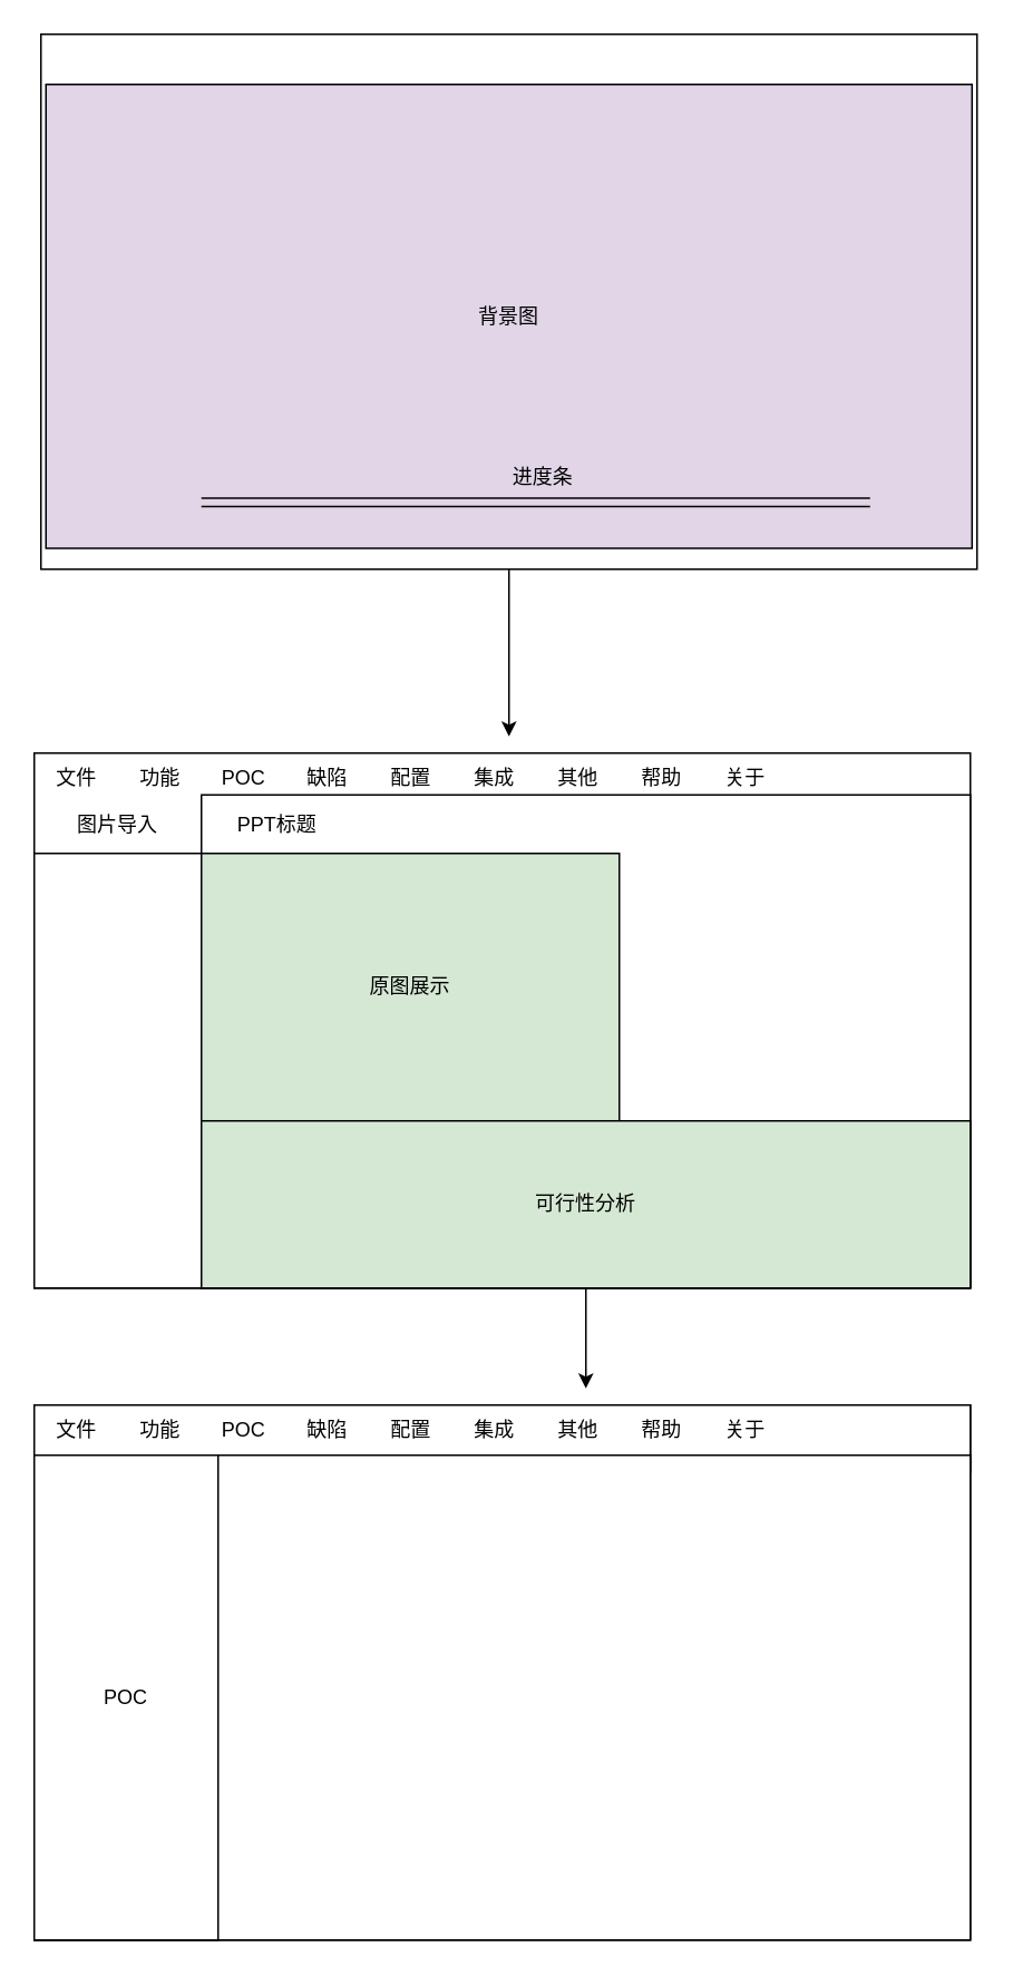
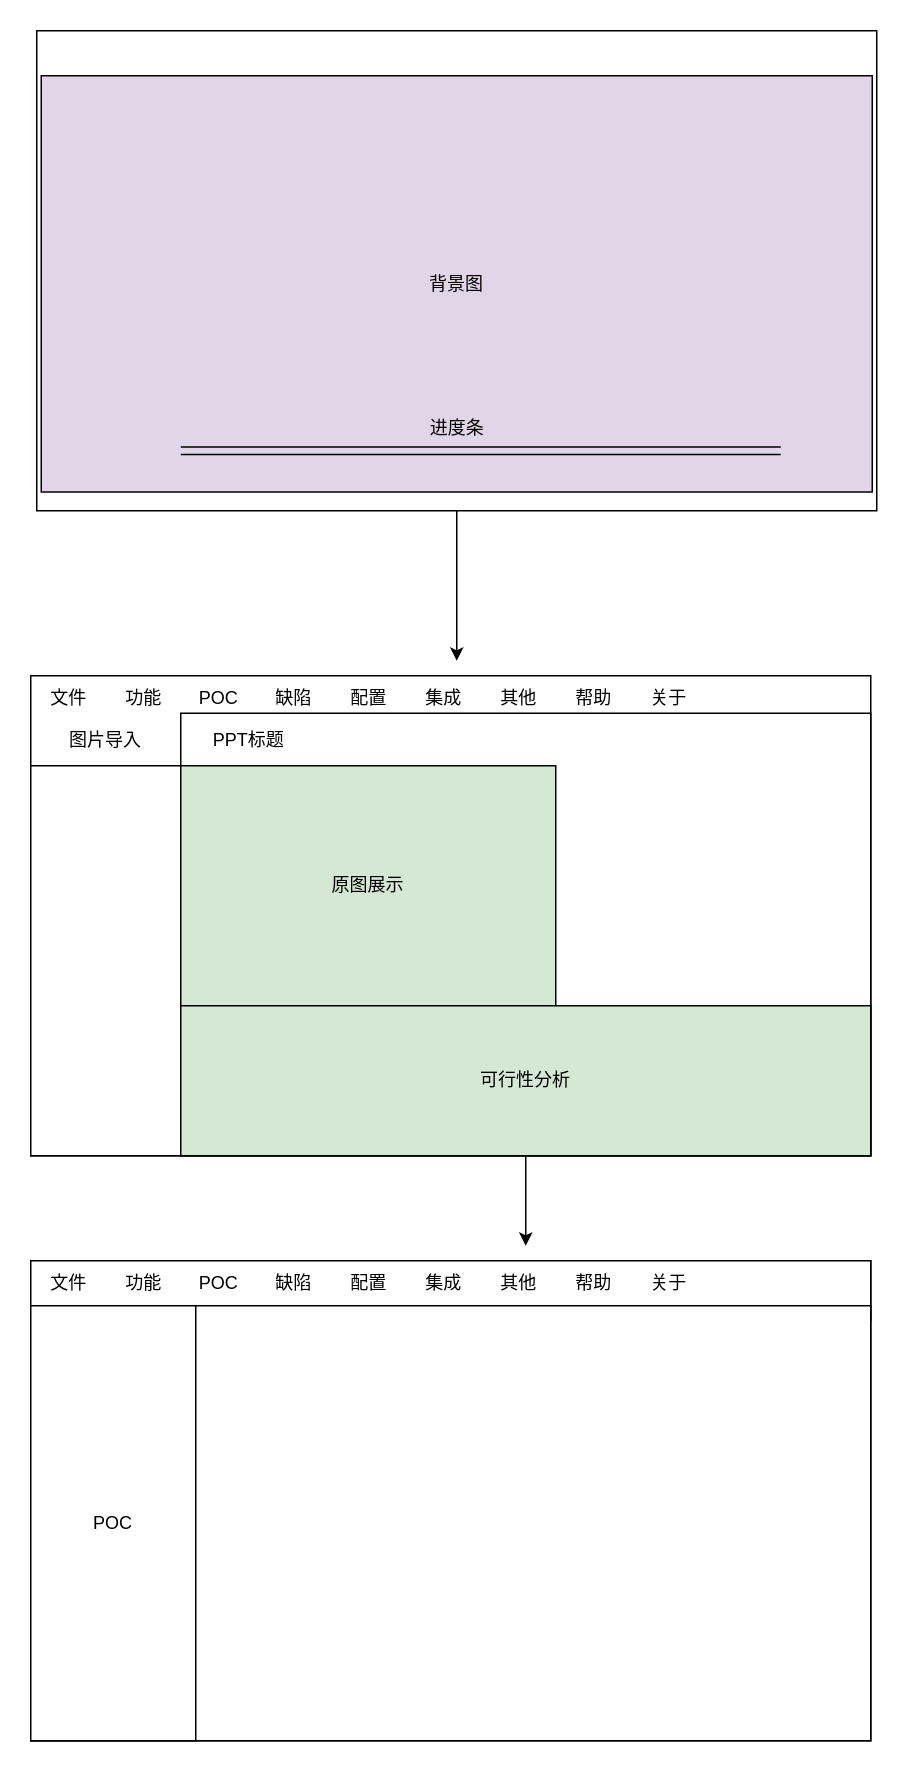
  <mxCell id="0" />
  <mxCell id="1" parent="0" />
  <mxCell id="2" value="" style="rounded=0;whiteSpace=wrap;html=1;" parent="1" vertex="1"><mxGeometry x="20" y="475" width="100" height="35" as="geometry" /></mxCell>
  <mxCell id="3" value="" style="rounded=0;whiteSpace=wrap;html=1;" vertex="1" parent="1"><mxGeometry x="20" y="840" width="560" height="40" as="geometry" /></mxCell>
  <mxCell id="4" value="" style="rounded=0;whiteSpace=wrap;html=1;" vertex="1" parent="1"><mxGeometry x="20" y="840" width="560" height="320" as="geometry" /></mxCell>
  <mxCell id="5" value="" style="rounded=0;whiteSpace=wrap;html=1;" parent="1" vertex="1"><mxGeometry x="20" y="450" width="560" height="320" as="geometry" /></mxCell>
  <mxCell id="6" value="" style="rounded=0;whiteSpace=wrap;html=1;" parent="1" vertex="1"><mxGeometry x="20" y="510" width="100" height="260" as="geometry" /></mxCell>
  <mxCell id="7" value="" style="rounded=0;whiteSpace=wrap;html=1;" parent="1" vertex="1"><mxGeometry x="120" y="475" width="460" height="295" as="geometry" /></mxCell>
  <mxCell id="8" value="原图展示" style="rounded=0;whiteSpace=wrap;html=1;fillColor=#d5e8d4;" parent="1" vertex="1"><mxGeometry x="120" y="510" width="250" height="160" as="geometry" /></mxCell>
  <mxCell id="9" style="edgeStyle=orthogonalEdgeStyle;rounded=0;orthogonalLoop=1;jettySize=auto;html=1;" edge="1" parent="1" source="10"><mxGeometry relative="1" as="geometry"><mxPoint x="350" y="830" as="targetPoint" /></mxGeometry></mxCell>
  <mxCell id="10" value="可行性分析" style="rounded=0;whiteSpace=wrap;html=1;fillColor=#d5e8d4;" parent="1" vertex="1"><mxGeometry x="120" y="670" width="460" height="100" as="geometry" /></mxCell>
  <mxCell id="11" value="图片导入" style="text;html=1;align=center;verticalAlign=middle;whiteSpace=wrap;rounded=0;" parent="1" vertex="1"><mxGeometry x="40" y="477.5" width="60" height="30" as="geometry" /></mxCell>
  <mxCell id="12" style="edgeStyle=orthogonalEdgeStyle;rounded=0;orthogonalLoop=1;jettySize=auto;html=1;" edge="1" parent="1" source="13"><mxGeometry relative="1" as="geometry"><mxPoint x="304" y="440" as="targetPoint" /></mxGeometry></mxCell>
  <mxCell id="13" value="" style="rounded=0;whiteSpace=wrap;html=1;" vertex="1" parent="1"><mxGeometry x="24" y="20" width="560" height="320" as="geometry" /></mxCell>
  <mxCell id="14" value="背景图" style="rounded=0;whiteSpace=wrap;html=1;fillColor=#e1d5e7;" vertex="1" parent="1"><mxGeometry x="27" y="50" width="554" height="277.5" as="geometry" /></mxCell>
  <mxCell id="15" value="" style="shape=link;html=1;rounded=0;width=5;" edge="1" parent="1"><mxGeometry width="100" relative="1" as="geometry"><mxPoint x="120" y="300" as="sourcePoint" /><mxPoint x="520" y="300" as="targetPoint" /></mxGeometry></mxCell>
- <mxCell id="16" value="进度条" style="text;html=1;align=center;verticalAlign=middle;resizable=0;points=[];autosize=1;strokeColor=none;fillColor=none;" vertex="1" parent="1"><mxGeometry x="294" y="270" width="60" height="30" as="geometry" /></mxCell>
+ <mxCell id="16" value="进度条" style="text;html=1;align=center;verticalAlign=middle;resizable=0;points=[];autosize=1;strokeColor=none;fillColor=none;" vertex="1" parent="1"><mxGeometry x="274" y="270" width="60" height="30" as="geometry" /></mxCell>
  <mxCell id="17" value="文件" style="text;html=1;align=center;verticalAlign=middle;resizable=0;points=[];autosize=1;strokeColor=none;fillColor=none;" vertex="1" parent="1"><mxGeometry x="20" y="450" width="50" height="30" as="geometry" /></mxCell>
  <mxCell id="18" value="功能" style="text;html=1;align=center;verticalAlign=middle;resizable=0;points=[];autosize=1;strokeColor=none;fillColor=none;" vertex="1" parent="1"><mxGeometry x="70" y="450" width="50" height="30" as="geometry" /></mxCell>
  <mxCell id="19" value="POC" style="text;html=1;align=center;verticalAlign=middle;resizable=0;points=[];autosize=1;strokeColor=none;fillColor=none;" vertex="1" parent="1"><mxGeometry x="45" y="880" width="50" height="30" as="geometry" /></mxCell>
  <mxCell id="20" value="缺陷" style="text;html=1;align=center;verticalAlign=middle;resizable=0;points=[];autosize=1;strokeColor=none;fillColor=none;" vertex="1" parent="1"><mxGeometry x="170" y="450" width="50" height="30" as="geometry" /></mxCell>
  <mxCell id="21" value="配置" style="text;html=1;align=center;verticalAlign=middle;resizable=0;points=[];autosize=1;strokeColor=none;fillColor=none;" vertex="1" parent="1"><mxGeometry x="220" y="450" width="50" height="30" as="geometry" /></mxCell>
  <mxCell id="22" value="集成" style="text;html=1;align=center;verticalAlign=middle;resizable=0;points=[];autosize=1;strokeColor=none;fillColor=none;" vertex="1" parent="1"><mxGeometry x="270" y="450" width="50" height="30" as="geometry" /></mxCell>
  <mxCell id="23" value="其他" style="text;html=1;align=center;verticalAlign=middle;resizable=0;points=[];autosize=1;strokeColor=none;fillColor=none;" vertex="1" parent="1"><mxGeometry x="320" y="450" width="50" height="30" as="geometry" /></mxCell>
  <mxCell id="24" value="帮助" style="text;html=1;align=center;verticalAlign=middle;resizable=0;points=[];autosize=1;strokeColor=none;fillColor=none;" vertex="1" parent="1"><mxGeometry x="370" y="450" width="50" height="30" as="geometry" /></mxCell>
  <mxCell id="25" value="关于" style="text;html=1;align=center;verticalAlign=middle;resizable=0;points=[];autosize=1;strokeColor=none;fillColor=none;" vertex="1" parent="1"><mxGeometry x="420" y="450" width="50" height="30" as="geometry" /></mxCell>
  <mxCell id="26" value="文件" style="text;html=1;align=center;verticalAlign=middle;resizable=0;points=[];autosize=1;strokeColor=none;fillColor=none;" vertex="1" parent="1"><mxGeometry x="20" y="840" width="50" height="30" as="geometry" /></mxCell>
  <mxCell id="27" value="功能" style="text;html=1;align=center;verticalAlign=middle;resizable=0;points=[];autosize=1;strokeColor=none;fillColor=none;" vertex="1" parent="1"><mxGeometry x="70" y="840" width="50" height="30" as="geometry" /></mxCell>
  <mxCell id="28" value="POC" style="text;html=1;align=center;verticalAlign=middle;resizable=0;points=[];autosize=1;strokeColor=none;fillColor=none;" vertex="1" parent="1"><mxGeometry x="120" y="840" width="50" height="30" as="geometry" /></mxCell>
  <mxCell id="29" value="缺陷" style="text;html=1;align=center;verticalAlign=middle;resizable=0;points=[];autosize=1;strokeColor=none;fillColor=none;" vertex="1" parent="1"><mxGeometry x="170" y="840" width="50" height="30" as="geometry" /></mxCell>
  <mxCell id="30" value="配置" style="text;html=1;align=center;verticalAlign=middle;resizable=0;points=[];autosize=1;strokeColor=none;fillColor=none;" vertex="1" parent="1"><mxGeometry x="220" y="840" width="50" height="30" as="geometry" /></mxCell>
  <mxCell id="31" value="集成" style="text;html=1;align=center;verticalAlign=middle;resizable=0;points=[];autosize=1;strokeColor=none;fillColor=none;" vertex="1" parent="1"><mxGeometry x="270" y="840" width="50" height="30" as="geometry" /></mxCell>
  <mxCell id="32" value="其他" style="text;html=1;align=center;verticalAlign=middle;resizable=0;points=[];autosize=1;strokeColor=none;fillColor=none;" vertex="1" parent="1"><mxGeometry x="320" y="840" width="50" height="30" as="geometry" /></mxCell>
  <mxCell id="33" value="帮助" style="text;html=1;align=center;verticalAlign=middle;resizable=0;points=[];autosize=1;strokeColor=none;fillColor=none;" vertex="1" parent="1"><mxGeometry x="370" y="840" width="50" height="30" as="geometry" /></mxCell>
  <mxCell id="34" value="关于" style="text;html=1;align=center;verticalAlign=middle;resizable=0;points=[];autosize=1;strokeColor=none;fillColor=none;" vertex="1" parent="1"><mxGeometry x="420" y="840" width="50" height="30" as="geometry" /></mxCell>
  <mxCell id="35" value="" style="rounded=0;whiteSpace=wrap;html=1;" vertex="1" parent="1"><mxGeometry x="20" y="870" width="560" height="290" as="geometry" /></mxCell>
  <mxCell id="36" value="POC" style="rounded=0;whiteSpace=wrap;html=1;" vertex="1" parent="1"><mxGeometry x="20" y="870" width="110" height="290" as="geometry" /></mxCell>
  <mxCell id="37" value="PPT标题" style="text;html=1;align=center;verticalAlign=middle;resizable=0;points=[];autosize=1;strokeColor=none;fillColor=none;" vertex="1" parent="1"><mxGeometry x="130" y="477.5" width="70" height="30" as="geometry" /></mxCell>
  <mxCell id="38" value="POC" style="text;html=1;align=center;verticalAlign=middle;resizable=0;points=[];autosize=1;strokeColor=none;fillColor=none;" vertex="1" parent="1"><mxGeometry x="120" y="450" width="50" height="30" as="geometry" /></mxCell>
